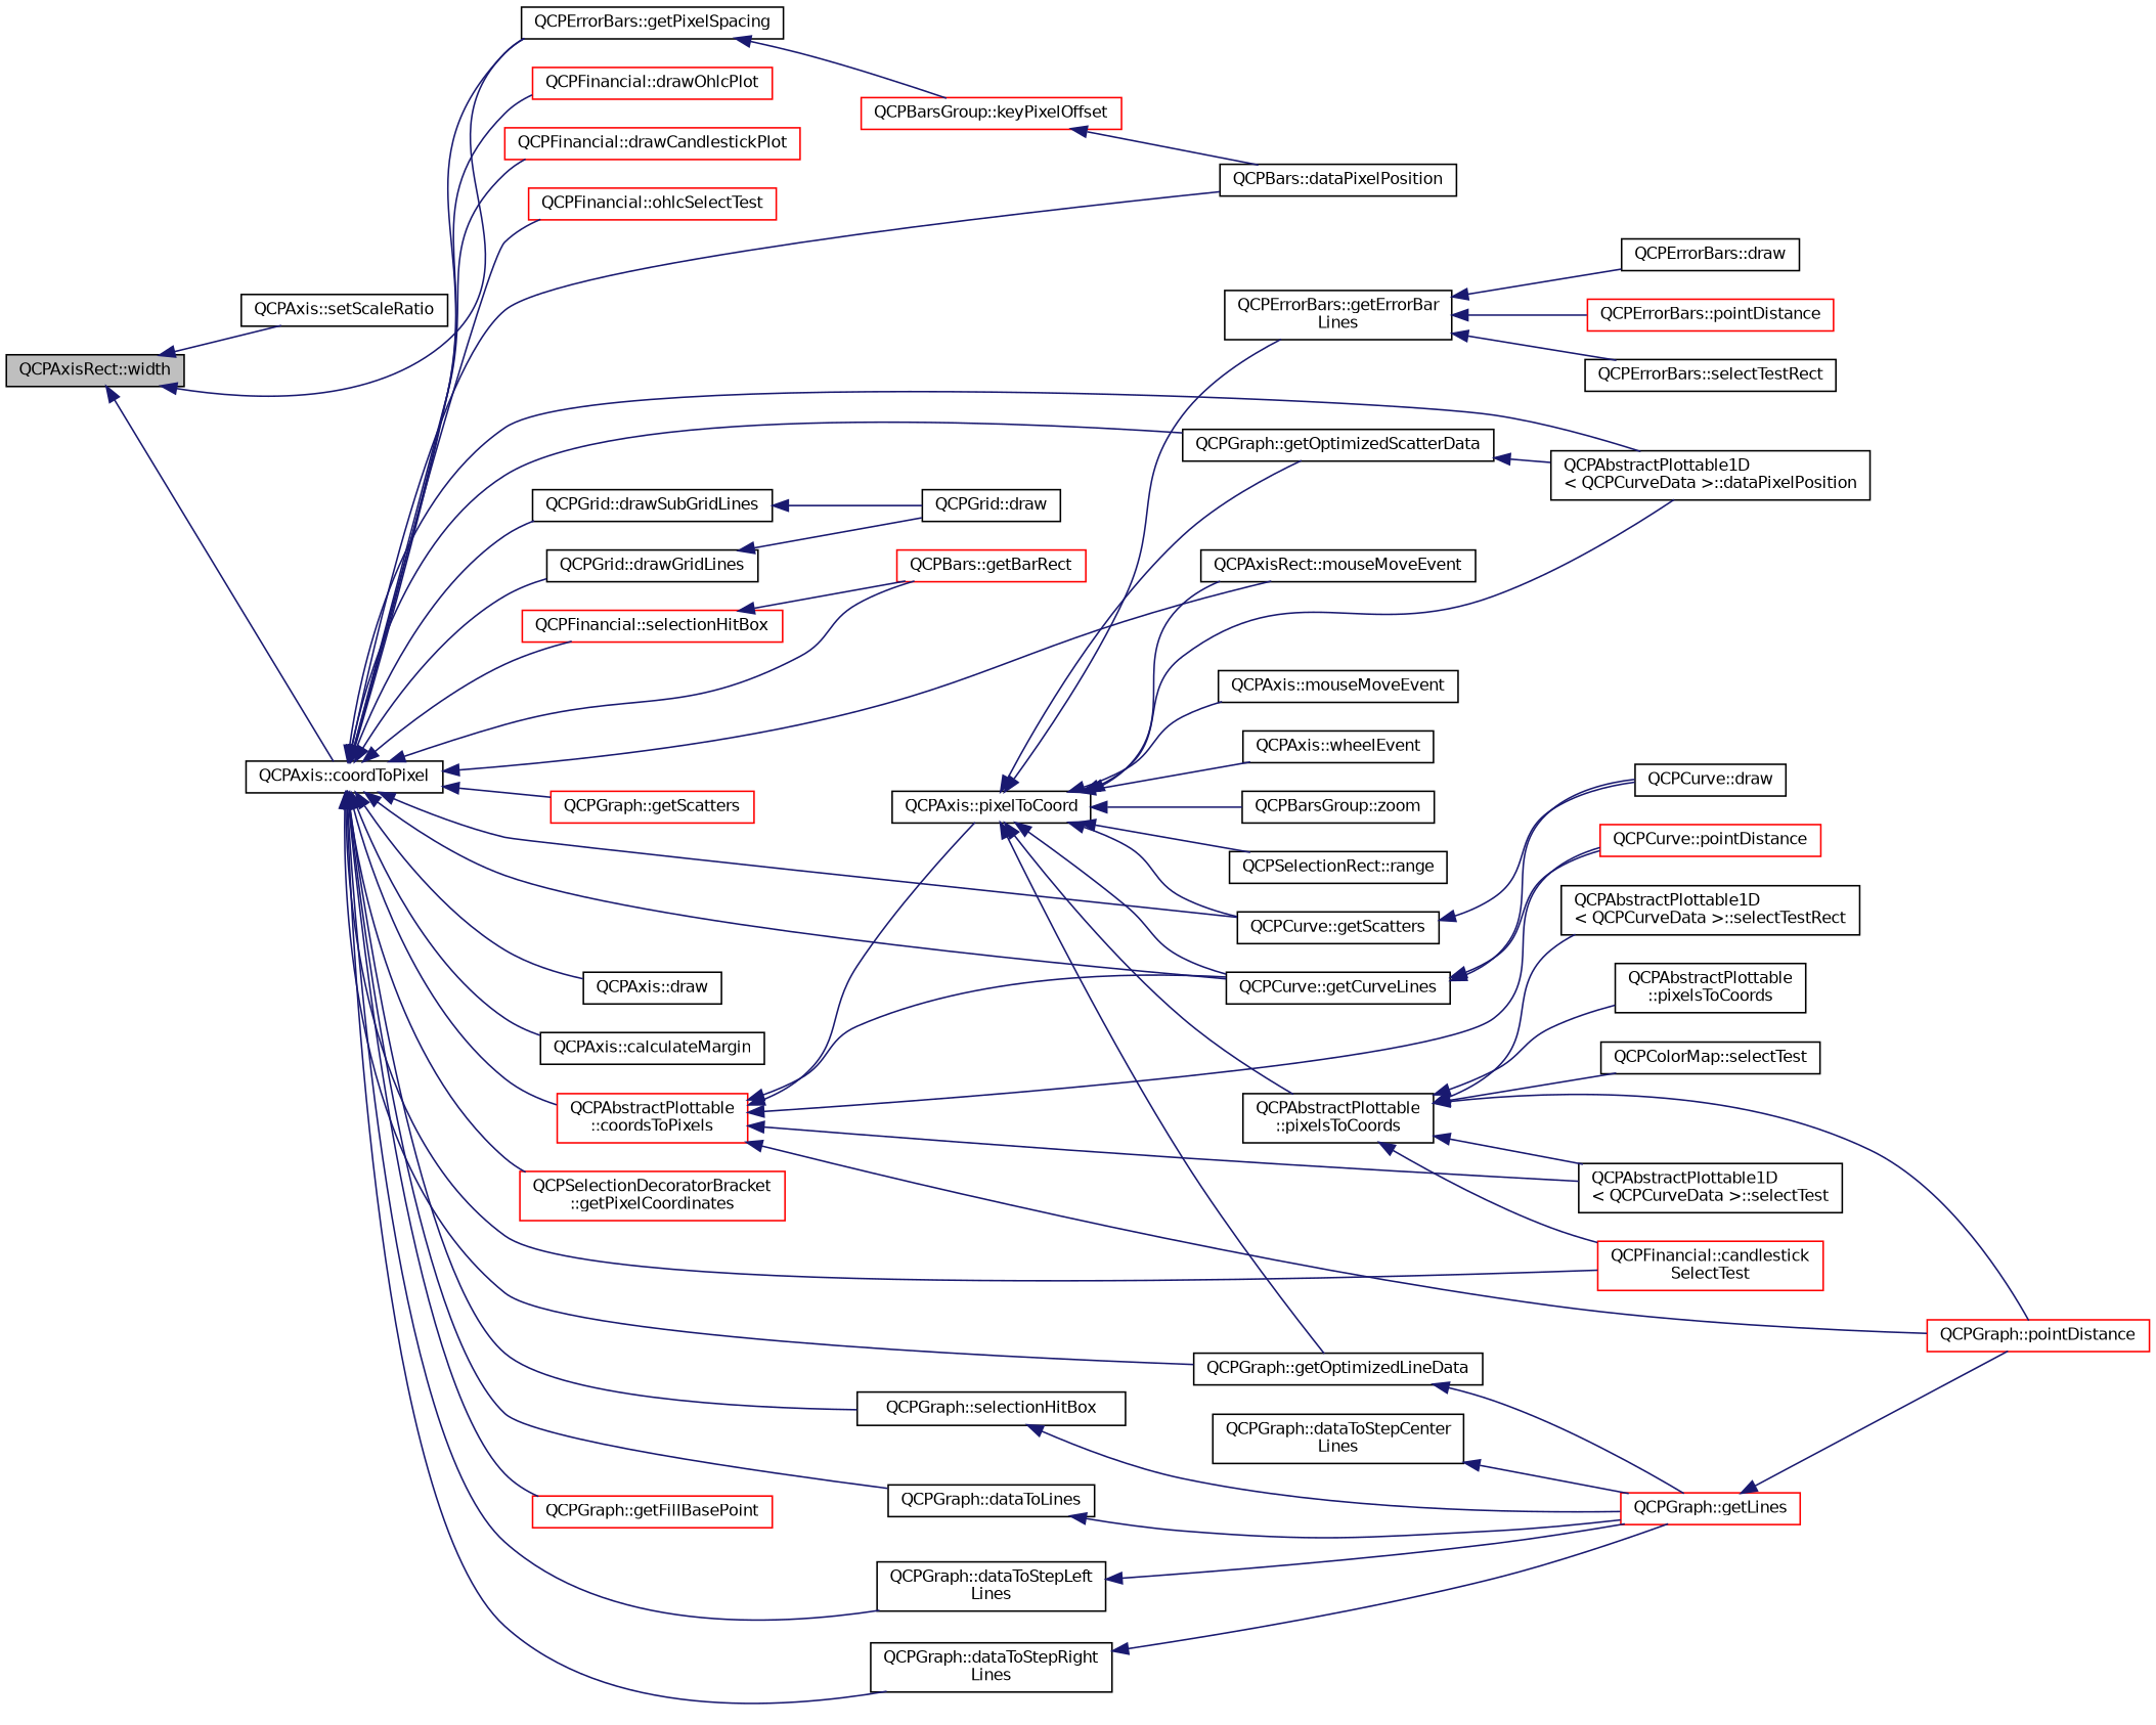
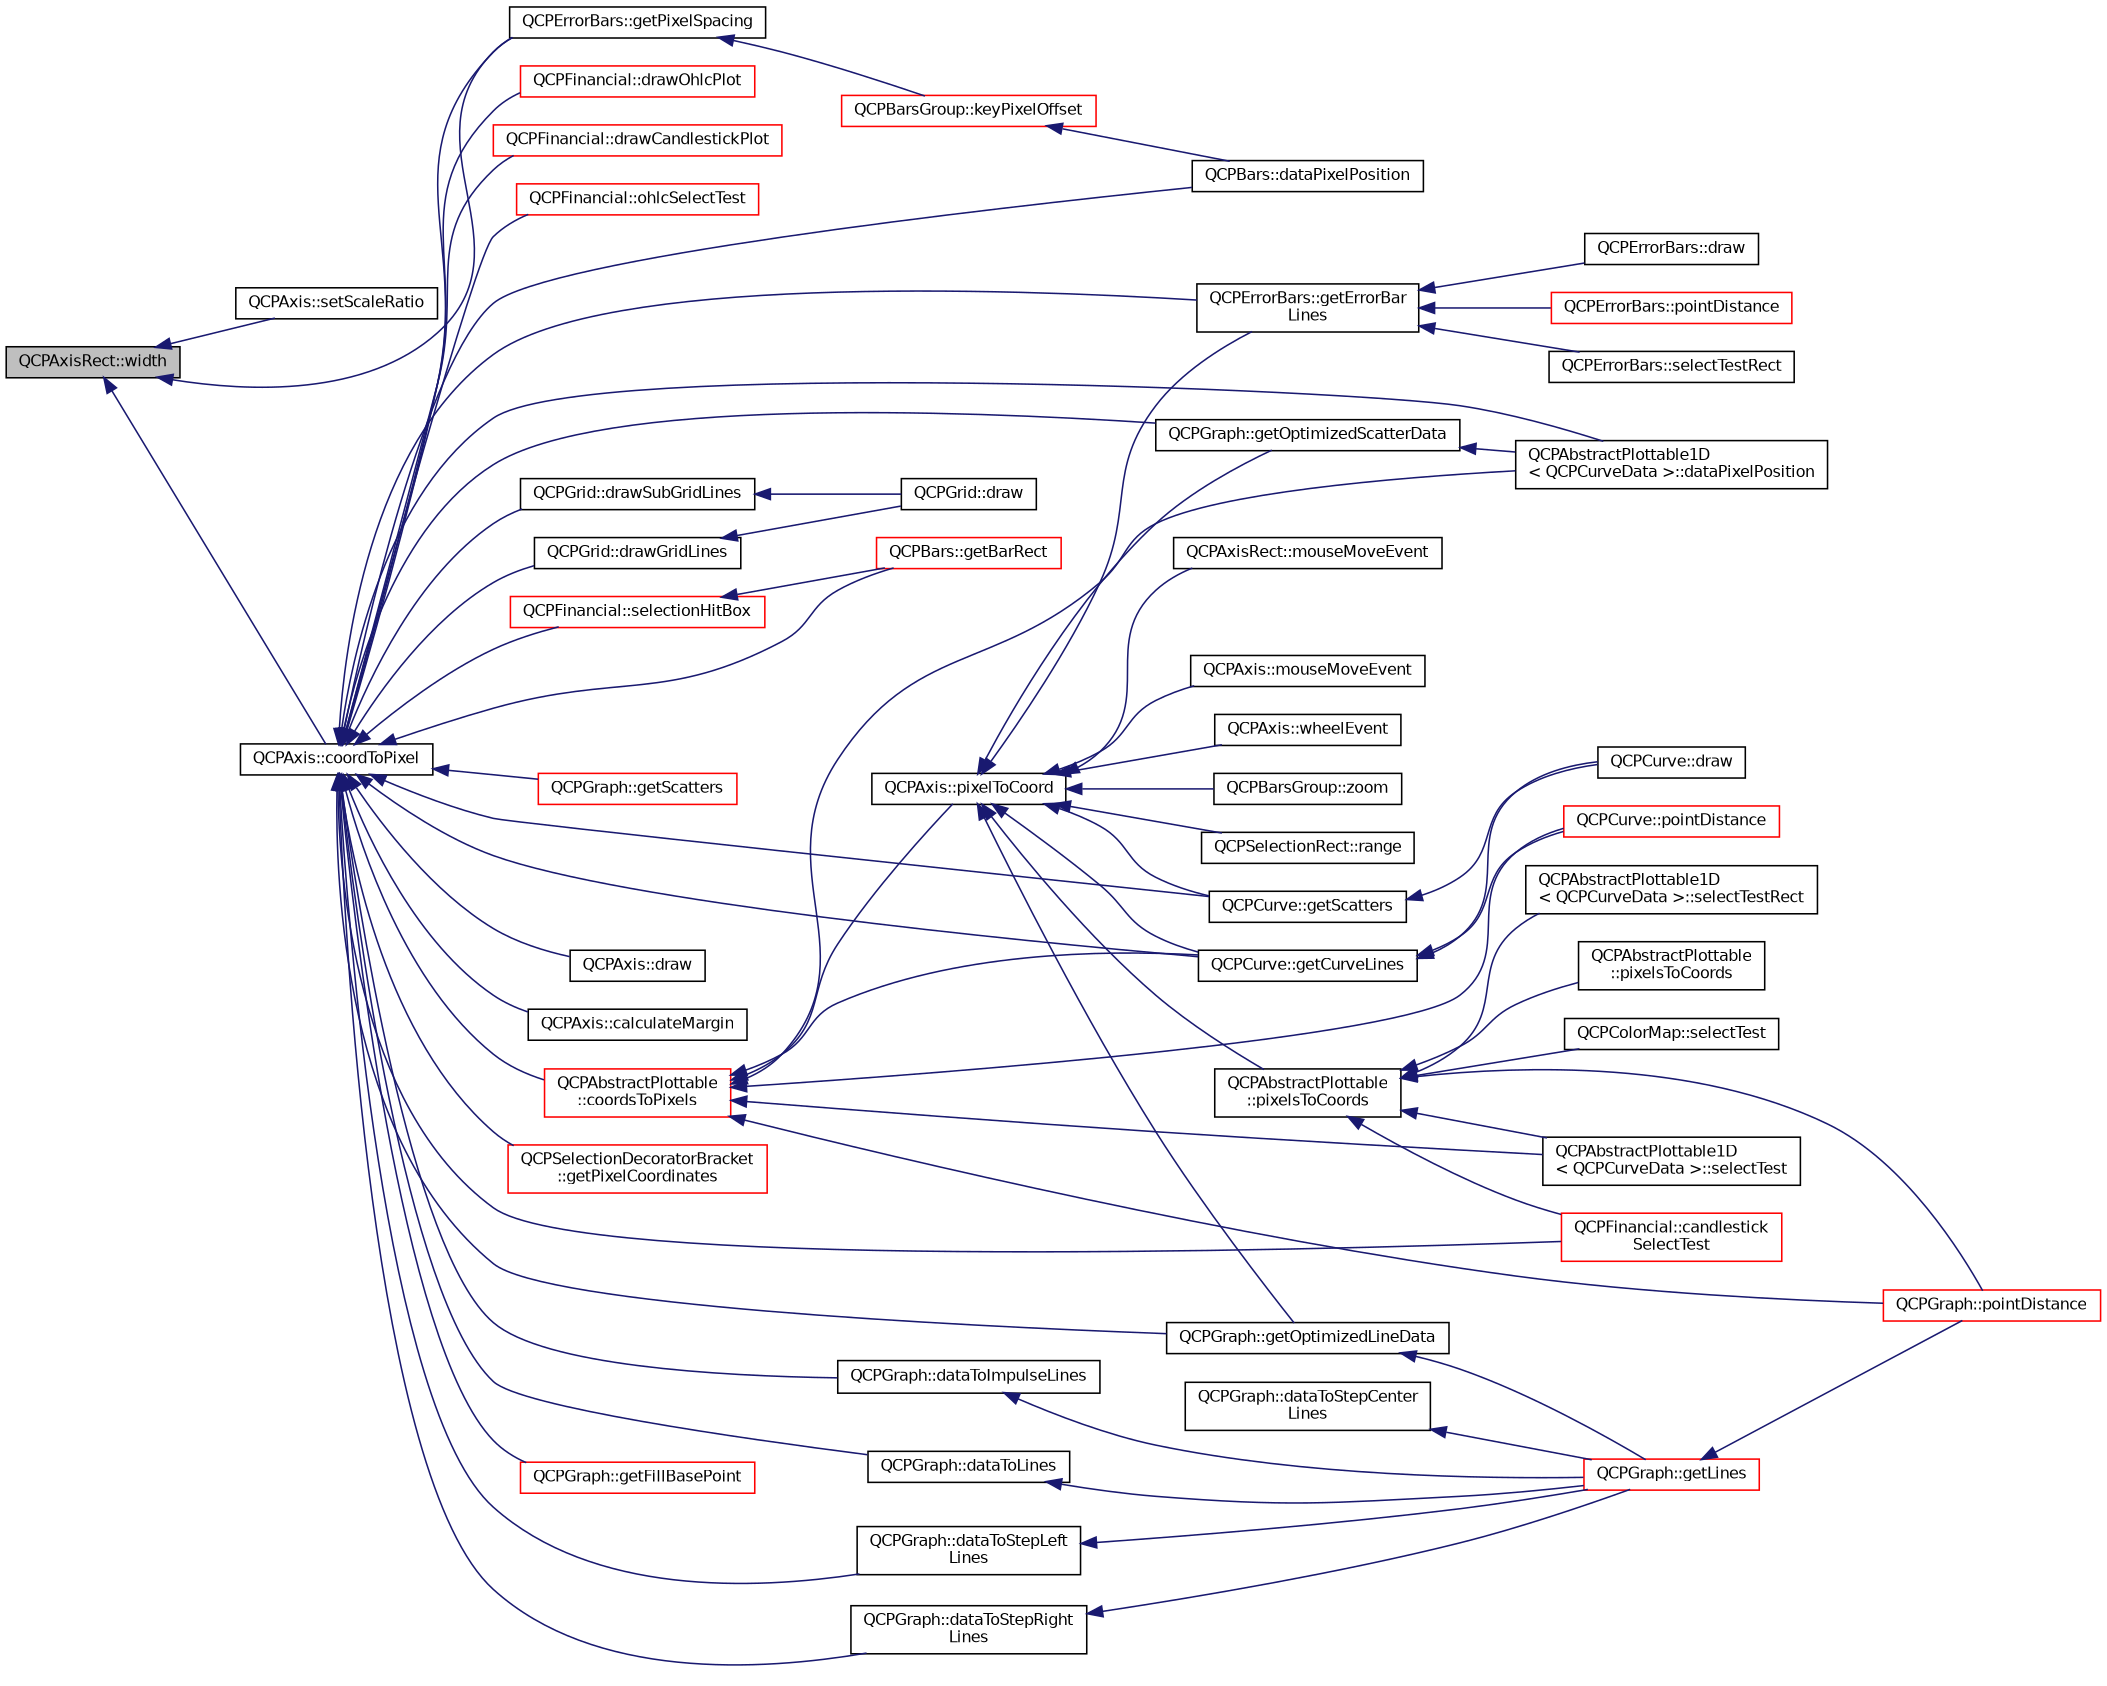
  digraph {
    rankdir=LR
    node [color=black fillcolor=white fontname=Helvetica fontsize=10 shape=record style=filled]
    edge [color=midnightblue dir=back fontname=Helvetica fontsize=10 labelfontname=Helvetica labelfontsize=10 style=solid]
    n1 [fillcolor=grey75 fontcolor=black height=0.2 label="QCPAxisRect::width" width=0.4]
    n2 [height=0.2 label="QCPAxis::setScaleRatio" width=0.4]
    n3 [height=0.2 label="QCPAxis::coordToPixel" width=0.4]
    n4 [height=0.2 label="QCPErrorBars::getPixelSpacing" width=0.4]
    n5 [height=0.2 label="QCPAxis::pixelToCoord" width=0.4]
    n6 [height=0.2 label="QCPSelectionRect::range" width=0.4]
    n7 [height=0.2 label="QCPAxis::mouseMoveEvent" width=0.4]
    n8 [height=0.2 label="QCPAxis::wheelEvent" width=0.4]
    n9 [height=0.2 label="QCPAbstractPlottable\l::pixelsToCoords" width=0.4]
    n10 [height=0.2 label="QCPBarsGroup::zoom" width=0.4]
    n11 [height=0.2 label="QCPAxisRect::mouseMoveEvent" width=0.4]
    n12 [height=0.2 label="QCPGraph::getOptimizedLineData" width=0.4]
    n13 [height=0.2 label="QCPGraph::getOptimizedScatterData" width=0.4]
    n14 [height=0.2 label="QCPCurve::getCurveLines" width=0.4]
    n15 [height=0.2 label="QCPCurve::getScatters" width=0.4]
    n16 [height=0.2 label="QCPErrorBars::getErrorBar\lLines" width=0.4]
    n17 [color=red height=0.2 label="QCPFinancial::candlestick\lSelectTest" width=0.4]
    n18 [color=red height=0.2 label="QCPGraph::getScatters" width=0.4]
    n19 [height=0.2 label="QCPGrid::drawGridLines" width=0.4]
    n20 [height=0.2 label="QCPGrid::drawSubGridLines" width=0.4]
    n21 [height=0.2 label="QCPAxis::draw" width=0.4]
    n22 [height=0.2 label="QCPAxis::calculateMargin" width=0.4]
    n23 [color=red height=0.2 label="QCPAbstractPlottable\l::coordsToPixels" width=0.4]
    n24 [color=red height=0.2 label="QCPSelectionDecoratorBracket\l::getPixelCoordinates" width=0.4]
    n25 [height=0.2 label="QCPGraph::dataToLines" width=0.4]
    n26 [height=0.2 label="QCPGraph::dataToStepLeft\lLines" width=0.4]
    n27 [height=0.2 label="QCPGraph::dataToStepRight\lLines" width=0.4]
-   n28 [height=0.2 label="QCPGraph::selectionHitBox" width=0.4]
+   n28 [height=0.2 label="QCPGraph::dataToImpulseLines" width=0.4]
    n29 [color=red height=0.2 label="QCPGraph::getFillBasePoint" width=0.4]
    n30 [height=0.2 label="QCPBars::dataPixelPosition" width=0.4]
    n31 [color=red height=0.2 label="QCPBars::getBarRect" width=0.4]
    n32 [color=red height=0.2 label="QCPFinancial::drawOhlcPlot" width=0.4]
    n33 [color=red height=0.2 label="QCPFinancial::drawCandlestickPlot" width=0.4]
    n34 [color=red height=0.2 label="QCPFinancial::ohlcSelectTest" width=0.4]
    n35 [color=red height=0.2 label="QCPFinancial::selectionHitBox" width=0.4]
    n36 [height=0.2 label="QCPAbstractPlottable1D\l\< QCPCurveData \>::dataPixelPosition" width=0.4]
    n37 [color=red height=0.2 label="QCPBarsGroup::keyPixelOffset" width=0.4]
    n38 [height=0.2 label="QCPAbstractPlottable1D\l\< QCPCurveData \>::selectTestRect" width=0.4]
    n39 [height=0.2 label="QCPAbstractPlottable1D\l\< QCPCurveData \>::selectTest" width=0.4]
    n40 [height=0.2 label="QCPAbstractPlottable\l::pixelsToCoords" width=0.4]
    n41 [color=red height=0.2 label="QCPGraph::pointDistance" width=0.4]
    n42 [height=0.2 label="QCPColorMap::selectTest" width=0.4]
    n43 [color=red height=0.2 label="QCPGraph::getLines" width=0.4]
    n44 [height=0.2 label="QCPCurve::draw" width=0.4]
    n45 [color=red height=0.2 label="QCPCurve::pointDistance" width=0.4]
    n46 [height=0.2 label="QCPErrorBars::selectTestRect" width=0.4]
    n47 [height=0.2 label="QCPErrorBars::draw" width=0.4]
    n48 [color=red height=0.2 label="QCPErrorBars::pointDistance" width=0.4]
    n49 [height=0.2 label="QCPGrid::draw" width=0.4]
    n50 [height=0.2 label="QCPGraph::dataToStepCenter\lLines" width=0.4]
    n1 -> n2
    n1 -> n3
    n1 -> n4
    n3 -> n4
    n3 -> n12
    n3 -> n13
    n3 -> n14
    n3 -> n15
-   n3 -> n11
+   n3 -> n16
    n3 -> n17
    n3 -> n18
    n3 -> n19
    n3 -> n20
    n3 -> n21
    n3 -> n22
    n3 -> n23
    n3 -> n24
    n3 -> n25
    n3 -> n26
    n3 -> n27
    n3 -> n28
    n3 -> n29
    n3 -> n30
    n3 -> n31
    n3 -> n32
    n3 -> n33
    n3 -> n34
    n3 -> n35
    n3 -> n36
    n4 -> n37
    n5 -> n6
    n5 -> n7
    n5 -> n8
    n5 -> n9
    n5 -> n10
    n5 -> n11
    n5 -> n12
    n5 -> n13
    n5 -> n14
    n5 -> n15
    n5 -> n16
    n9 -> n17
    n9 -> n38
    n9 -> n39
    n9 -> n40
    n9 -> n41
    n9 -> n42
    n12 -> n43
    n13 -> n36
    n14 -> n44
    n14 -> n45
    n15 -> n44
    n16 -> n46
    n16 -> n47
    n16 -> n48
    n19 -> n49
    n20 -> n49
    n23 -> n5
    n23 -> n14
-   n5 -> n36
+   n23 -> n36
    n23 -> n39
    n23 -> n41
    n23 -> n45
    n25 -> n43
    n26 -> n43
    n27 -> n43
    n28 -> n43
    n35 -> n31
    n37 -> n30
    n43 -> n41
    n50 -> n43
  }
